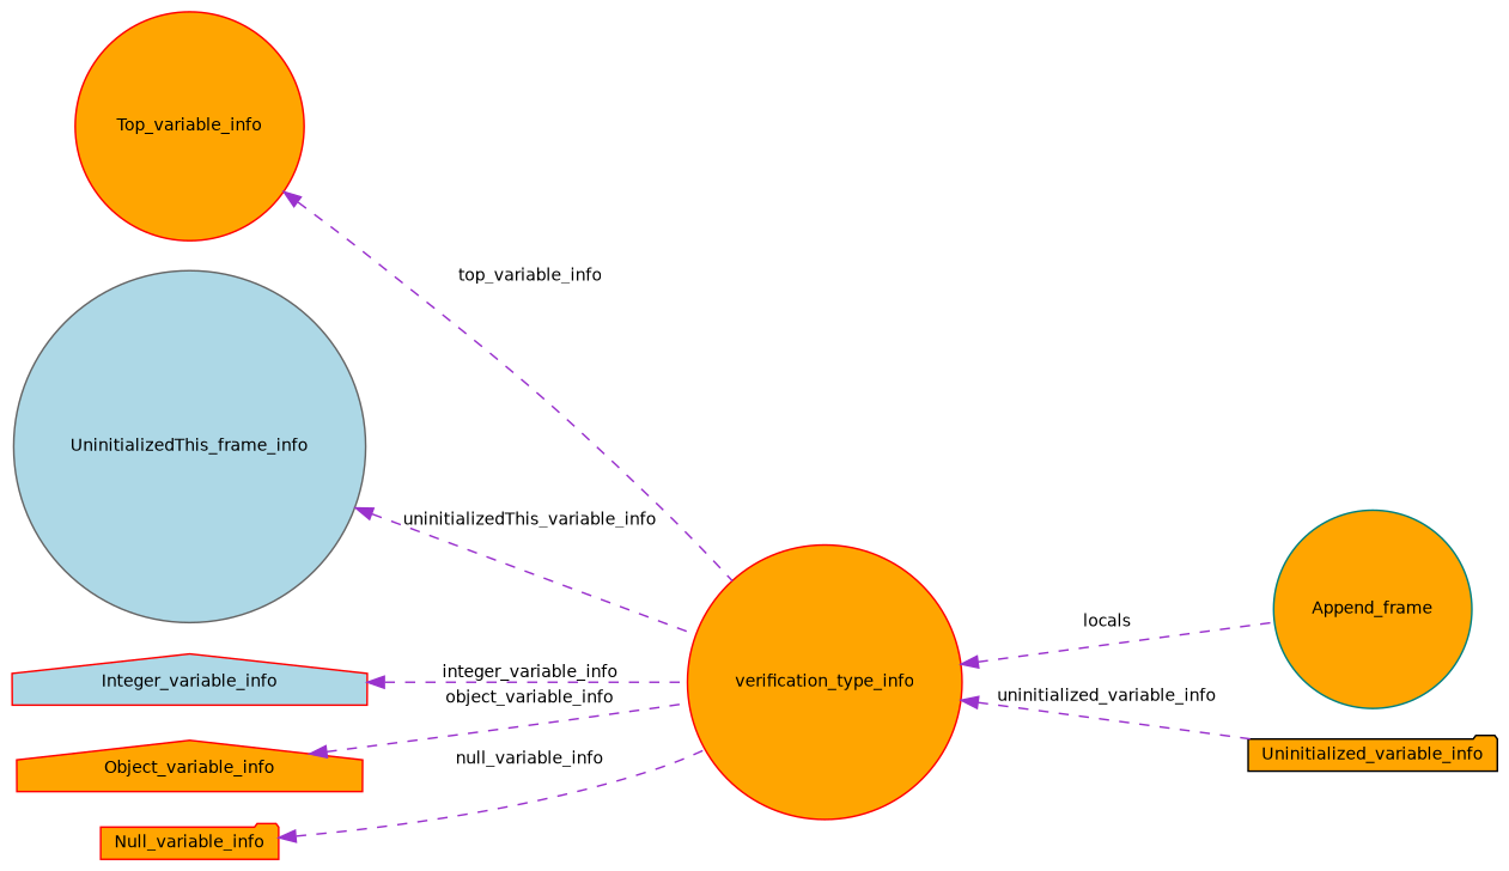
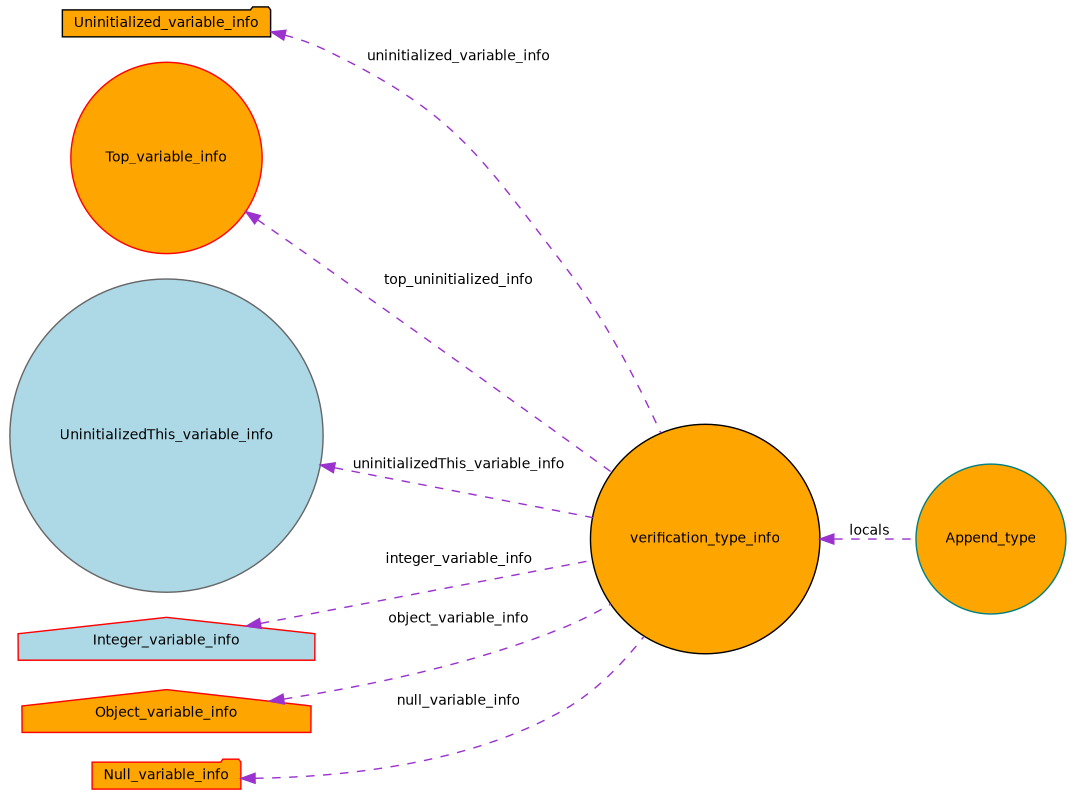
  digraph {
    rankdir=LR
    node [color=red fillcolor=orange fontname=Helvetica fontsize=10 shape=circle style=filled]
    edge [color=darkorchid3 dir=back fontname=Helvetica fontsize=10 labelfontname=Helvetica labelfontsize=10 style=dashed]
-   n1 [color=teal fontcolor=black height=0.2 label=Append_frame width=0.4]
-   n2 [height=0.2 label=verification_type_info width=0.4]
+   n1 [color=teal fontcolor=black height=0.2 label=Append_type width=0.4]
+   n2 [color=black height=0.2 label=verification_type_info width=0.4]
    n3 [color=black height=0.2 label=Uninitialized_variable_info shape=folder width=0.4]
    n4 [height=0.2 label=Top_variable_info width=0.4]
-   n5 [color=gray40 fillcolor=lightblue height=0.2 label=UninitializedThis_frame_info width=0.4]
+   n5 [color=gray40 fillcolor=lightblue height=0.2 label=UninitializedThis_variable_info width=0.4]
    n6 [fillcolor=lightblue height=0.2 label=Integer_variable_info shape=house width=0.4]
    n7 [height=0.2 label=Object_variable_info shape=house width=0.4]
    n8 [height=0.2 label=Null_variable_info shape=folder width=0.4]
    n2 -> n1 [label=" locals"]
-   n2 -> n3 [label=" uninitialized_variable_info"]
-   n4 -> n2 [label=" top_variable_info"]
+   n3 -> n2 [label=" uninitialized_variable_info"]
+   n4 -> n2 [label=" top_uninitialized_info"]
    n5 -> n2 [label=" uninitializedThis_variable_info"]
    n6 -> n2 [label=" integer_variable_info"]
    n7 -> n2 [label=" object_variable_info"]
    n8 -> n2 [label=" null_variable_info"]
  }
